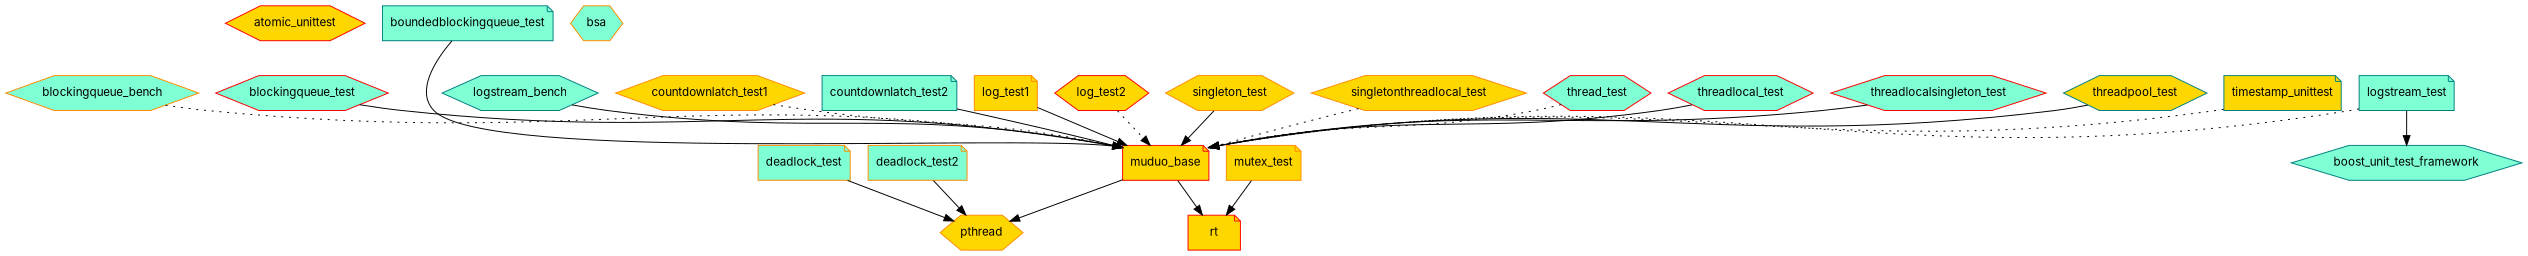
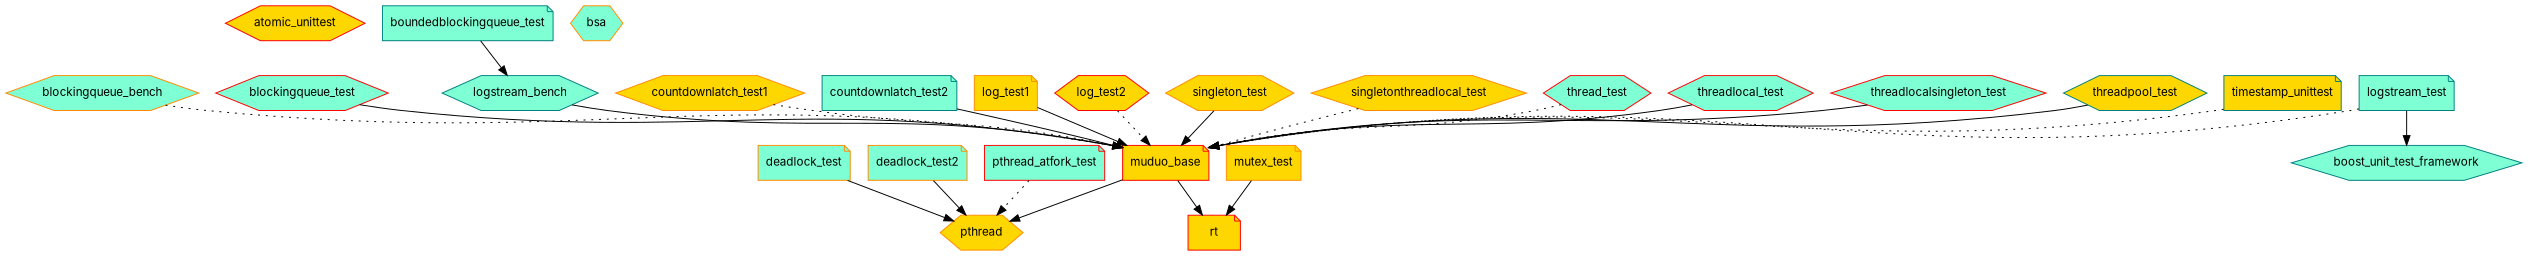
  digraph {
    fontname=Inter
    node [color=darkorange fillcolor=aquamarine fontname=Inter fontsize=12 shape=hexagon style=filled]
    edge [fontname=Inter style=solid]
    n1 [color=red fillcolor=gold label=atomic_unittest]
    n2 [label=blockingqueue_bench]
    n3 [color=red fillcolor=gold label=muduo_base shape=note]
    n4 [fillcolor=gold label=pthread]
    n5 [color=red fillcolor=gold label=rt shape=note]
    n6 [color=red label=blockingqueue_test]
    n7 [color=teal label=boundedblockingqueue_test shape=note]
    n8 [label=bsa]
    n9 [fillcolor=gold label=countdownlatch_test1]
    n10 [color=teal label=countdownlatch_test2 shape=note]
    n11 [label=deadlock_test shape=note]
    n12 [label=deadlock_test2 shape=note]
    n13 [fillcolor=gold label=log_test1 shape=note]
    n14 [color=red fillcolor=gold label=log_test2]
    n15 [color=teal label=logstream_bench]
    n16 [color=teal label=logstream_test shape=note]
    n17 [color=teal label=boost_unit_test_framework]
    n18 [fillcolor=gold label=mutex_test shape=note]
+   n19 [color=red label=pthread_atfork_test shape=note]
    n20 [fillcolor=gold label=singleton_test]
    n21 [fillcolor=gold label=singletonthreadlocal_test]
    n22 [color=red label=thread_test]
    n23 [color=red label=threadlocal_test]
    n24 [color=red label=threadlocalsingleton_test]
    n25 [color=teal fillcolor=gold label=threadpool_test]
    n26 [color=teal fillcolor=gold label=timestamp_unittest shape=note]
    n2 -> n3 [style=dotted]
    n3 -> n4
    n3 -> n5
    n6 -> n3
-   n7 -> n3
+   n7 -> n15
    n9 -> n3 [style=dotted]
    n10 -> n3
    n11 -> n4
    n12 -> n4
    n13 -> n3
    n14 -> n3 [style=dotted]
    n15 -> n3
    n16 -> n3 [style=dotted]
    n16 -> n17
    n18 -> n5
+   n19 -> n4 [style=dotted]
    n20 -> n3
    n21 -> n3 [style=dotted]
    n22 -> n3 [style=dotted]
    n23 -> n3
    n24 -> n3
    n25 -> n3
    n26 -> n3 [style=dotted]
  }
